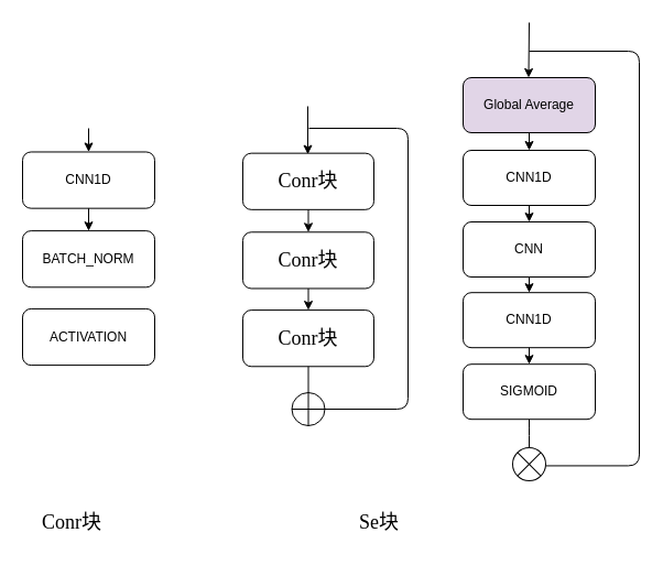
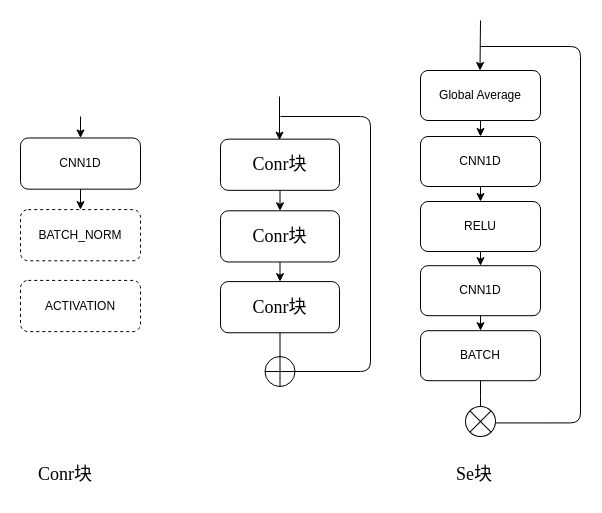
  <mxCell id="0" />
  <mxCell id="1" parent="0" />
  <mxCell id="2" value="" style="group" parent="1" vertex="1" connectable="0"><mxGeometry x="20" y="146" width="120" height="290" as="geometry" /></mxCell>
  <mxCell id="3" value="CNN1D" style="rounded=1;whiteSpace=wrap;html=1;" parent="2" vertex="1"><mxGeometry y="-8.523" width="120" height="51.176" as="geometry" /></mxCell>
- <mxCell id="4" value="BATCH_NORM" style="whiteSpace=wrap;html=1;rounded=1;" parent="2" vertex="1"><mxGeometry y="63.124" width="120" height="51.176" as="geometry" /></mxCell>
+ <mxCell id="4" value="BATCH_NORM" style="whiteSpace=wrap;html=1;rounded=1;dashed=1;" parent="2" vertex="1"><mxGeometry y="63.124" width="120" height="51.176" as="geometry" /></mxCell>
  <mxCell id="5" value="" style="edgeStyle=none;html=1;rounded=1;" parent="2" source="3" target="4" edge="1"><mxGeometry relative="1" as="geometry" /></mxCell>
- <mxCell id="6" value="ACTIVATION" style="whiteSpace=wrap;html=1;rounded=1;" parent="2" vertex="1"><mxGeometry y="133.918" width="120" height="51.176" as="geometry" /></mxCell>
+ <mxCell id="6" value="ACTIVATION" style="whiteSpace=wrap;html=1;rounded=1;dashed=1;" parent="2" vertex="1"><mxGeometry y="133.918" width="120" height="51.176" as="geometry" /></mxCell>
  <mxCell id="7" value="" style="group" parent="1" vertex="1" connectable="0"><mxGeometry x="220" y="96" width="119" height="290" as="geometry" /></mxCell>
  <mxCell id="8" value="&lt;span style=&quot;font-family: &amp;#34;times new roman&amp;#34; ; font-size: 18px ; text-align: left&quot;&gt;Conr块&lt;/span&gt;" style="rounded=1;whiteSpace=wrap;html=1;" parent="7" vertex="1"><mxGeometry y="42.647" width="119" height="51.176" as="geometry" /></mxCell>
  <mxCell id="9" value="&lt;span style=&quot;font-family: &amp;#34;times new roman&amp;#34; ; font-size: 18px ; text-align: left&quot;&gt;Conr块&lt;/span&gt;" style="whiteSpace=wrap;html=1;rounded=1;" parent="7" vertex="1"><mxGeometry y="114.294" width="119" height="51.176" as="geometry" /></mxCell>
  <mxCell id="10" value="" style="edgeStyle=none;html=1;rounded=1;" parent="7" source="8" target="9" edge="1"><mxGeometry relative="1" as="geometry" /></mxCell>
  <mxCell id="11" value="&lt;span style=&quot;font-family: &amp;#34;times new roman&amp;#34; ; font-size: 18px ; text-align: left&quot;&gt;Conr块&lt;/span&gt;" style="whiteSpace=wrap;html=1;rounded=1;" parent="7" vertex="1"><mxGeometry y="185.088" width="119" height="51.176" as="geometry" /></mxCell>
  <mxCell id="12" value="" style="edgeStyle=none;html=1;rounded=1;" parent="7" source="9" target="11" edge="1"><mxGeometry relative="1" as="geometry" /></mxCell>
  <mxCell id="13" value="" style="shape=orEllipse;perimeter=ellipsePerimeter;whiteSpace=wrap;html=1;backgroundOutline=1;" parent="7" vertex="1"><mxGeometry x="44.5" y="260" width="30" height="30" as="geometry" /></mxCell>
  <mxCell id="14" style="edgeStyle=none;html=1;exitX=0.5;exitY=1;exitDx=0;exitDy=0;endArrow=none;endFill=0;entryX=0.5;entryY=0;entryDx=0;entryDy=0;" parent="7" source="11" target="13" edge="1"><mxGeometry relative="1" as="geometry"><mxPoint x="60" y="260" as="targetPoint" /></mxGeometry></mxCell>
  <mxCell id="15" value="Conr块" style="text;strokeColor=none;fillColor=none;align=left;verticalAlign=top;spacingLeft=4;spacingRight=4;overflow=hidden;rotatable=0;points=[[0,0.5],[1,0.5]];portConstraint=eastwest;rounded=1;fontFamily=Times New Roman;fontSize=18;" parent="1" vertex="1"><mxGeometry x="32" y="456" width="96" height="35" as="geometry" /></mxCell>
- <mxCell id="16" value="Se块" style="text;strokeColor=none;fillColor=none;align=left;verticalAlign=top;spacingLeft=4;spacingRight=4;overflow=hidden;rotatable=0;points=[[0,0.5],[1,0.5]];portConstraint=eastwest;rounded=1;fontFamily=Times New Roman;fontSize=18;" parent="1" vertex="1"><mxGeometry x="320" y="456" width="90" height="35" as="geometry" /></mxCell>
+ <mxCell id="16" value="Se块" style="text;strokeColor=none;fillColor=none;align=left;verticalAlign=top;spacingLeft=4;spacingRight=4;overflow=hidden;rotatable=0;points=[[0,0.5],[1,0.5]];portConstraint=eastwest;rounded=1;fontFamily=Times New Roman;fontSize=18;" parent="1" vertex="1"><mxGeometry x="450" y="456" width="90" height="35" as="geometry" /></mxCell>
  <mxCell id="17" style="edgeStyle=none;html=1;exitX=0.5;exitY=1;exitDx=0;exitDy=0;entryX=0.5;entryY=0;entryDx=0;entryDy=0;" parent="1" target="3" edge="1"><mxGeometry relative="1" as="geometry"><mxPoint x="80" y="116.004" as="sourcePoint" /></mxGeometry></mxCell>
  <mxCell id="18" style="edgeStyle=none;html=1;entryX=0.5;entryY=0;entryDx=0;entryDy=0;" parent="1" edge="1"><mxGeometry relative="1" as="geometry"><mxPoint x="279" y="96" as="sourcePoint" /><mxPoint x="279" y="139.647" as="targetPoint" /></mxGeometry></mxCell>
  <mxCell id="19" style="edgeStyle=orthogonalEdgeStyle;html=1;exitX=0.5;exitY=0;exitDx=0;exitDy=0;startArrow=none;rounded=1;entryX=0.5;entryY=0;entryDx=0;entryDy=0;" parent="1" edge="1"><mxGeometry relative="1" as="geometry"><mxPoint x="480" y="413.895" as="targetPoint" /><mxPoint x="480" y="413.895" as="sourcePoint" /></mxGeometry></mxCell>
  <mxCell id="20" style="edgeStyle=orthogonalEdgeStyle;html=1;entryX=1;entryY=0.5;entryDx=0;entryDy=0;rounded=1;anchorPointDirection=1;startFill=1;endFill=0;strokeColor=default;endArrow=none;" parent="1" edge="1"><mxGeometry relative="1" as="geometry"><mxPoint x="492.5" y="422.444" as="targetPoint" /><Array as="points"><mxPoint x="580" y="46" /><mxPoint x="580" y="422" /></Array><mxPoint x="480" y="46" as="sourcePoint" /></mxGeometry></mxCell>
  <mxCell id="21" value="" style="edgeStyle=orthogonalEdgeStyle;html=1;exitX=0.5;exitY=1;exitDx=0;exitDy=0;endArrow=none;rounded=1;entryX=0.5;entryY=0;entryDx=0;entryDy=0;" parent="1" source="28" edge="1"><mxGeometry relative="1" as="geometry"><mxPoint x="480" y="409.944" as="targetPoint" /><mxPoint x="480" y="422.316" as="sourcePoint" /></mxGeometry></mxCell>
  <mxCell id="22" value="" style="group" parent="1" vertex="1" connectable="0"><mxGeometry x="420" y="136" width="120" height="244.211" as="geometry" /></mxCell>
  <mxCell id="23" value="CNN1D" style="rounded=1;whiteSpace=wrap;html=1;" parent="22" vertex="1"><mxGeometry width="120" height="50.009" as="geometry" /></mxCell>
- <mxCell id="24" value="CNN" style="whiteSpace=wrap;html=1;rounded=1;" parent="22" vertex="1"><mxGeometry y="65.012" width="120" height="50.009" as="geometry" /></mxCell>
+ <mxCell id="24" value="RELU" style="whiteSpace=wrap;html=1;rounded=1;" parent="22" vertex="1"><mxGeometry y="65.012" width="120" height="50.009" as="geometry" /></mxCell>
  <mxCell id="25" value="" style="edgeStyle=none;html=1;rounded=1;" parent="22" source="23" target="24" edge="1"><mxGeometry relative="1" as="geometry" /></mxCell>
  <mxCell id="26" value="CNN1D" style="whiteSpace=wrap;html=1;rounded=1;" parent="22" vertex="1"><mxGeometry y="129.19" width="120" height="50.009" as="geometry" /></mxCell>
  <mxCell id="27" value="" style="edgeStyle=none;html=1;rounded=1;" parent="22" source="24" target="26" edge="1"><mxGeometry relative="1" as="geometry" /></mxCell>
- <mxCell id="28" value="SIGMOID" style="whiteSpace=wrap;html=1;rounded=1;" parent="22" vertex="1"><mxGeometry y="194.202" width="120" height="50.009" as="geometry" /></mxCell>
+ <mxCell id="28" value="BATCH" style="whiteSpace=wrap;html=1;rounded=1;" parent="22" vertex="1"><mxGeometry y="194.202" width="120" height="50.009" as="geometry" /></mxCell>
  <mxCell id="29" value="" style="edgeStyle=none;html=1;rounded=1;" parent="22" source="26" target="28" edge="1"><mxGeometry relative="1" as="geometry" /></mxCell>
  <mxCell id="30" style="edgeStyle=none;html=1;exitX=0.5;exitY=1;exitDx=0;exitDy=0;entryX=0.5;entryY=0;entryDx=0;entryDy=0;" parent="1" source="31" target="23" edge="1"><mxGeometry relative="1" as="geometry" /></mxCell>
- <mxCell id="31" value="Global Average" style="rounded=1;whiteSpace=wrap;html=1;fillColor=#e1d5e7;" parent="1" vertex="1"><mxGeometry x="420" y="70" width="120" height="50.009" as="geometry" /></mxCell>
+ <mxCell id="31" value="Global Average" style="rounded=1;whiteSpace=wrap;html=1;" parent="1" vertex="1"><mxGeometry x="420" y="70" width="120" height="50.009" as="geometry" /></mxCell>
  <mxCell id="32" style="edgeStyle=none;html=1;entryX=0.5;entryY=0;entryDx=0;entryDy=0;" parent="1" edge="1"><mxGeometry relative="1" as="geometry"><mxPoint x="480" y="20" as="sourcePoint" /><mxPoint x="479.5" y="70" as="targetPoint" /><Array as="points" /></mxGeometry></mxCell>
  <mxCell id="33" style="edgeStyle=orthogonalEdgeStyle;html=1;endArrow=none;endFill=0;entryX=1;entryY=0.5;entryDx=0;entryDy=0;" parent="1" target="13" edge="1"><mxGeometry relative="1" as="geometry"><mxPoint x="279.621" y="386" as="targetPoint" /><mxPoint x="280" y="116" as="sourcePoint" /><Array as="points"><mxPoint x="370" y="116" /><mxPoint x="370" y="371" /></Array></mxGeometry></mxCell>
  <mxCell id="34" value="" style="shape=orEllipse;perimeter=ellipsePerimeter;whiteSpace=wrap;html=1;backgroundOutline=1;direction=south;rotation=45;" parent="1" vertex="1"><mxGeometry x="465" y="406" width="30" height="30" as="geometry" /></mxCell>
